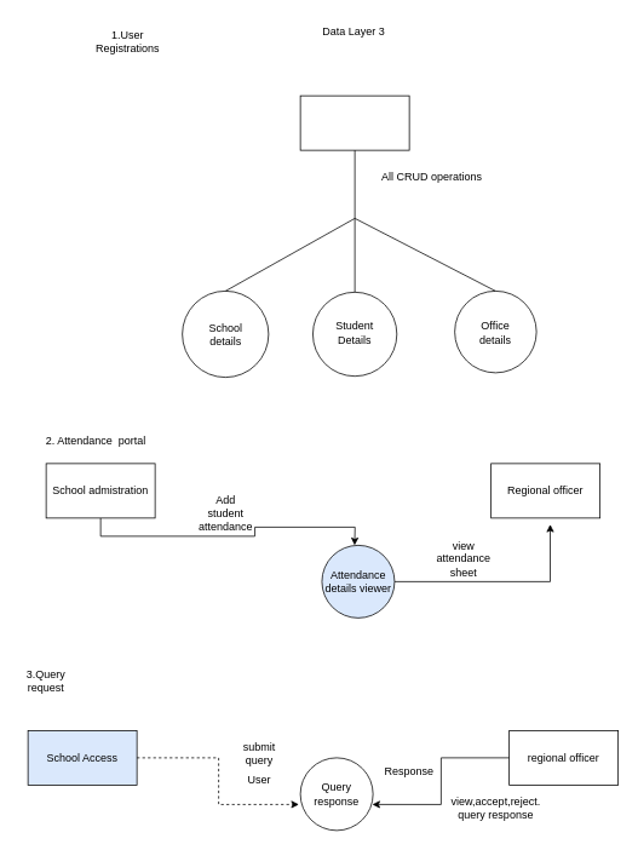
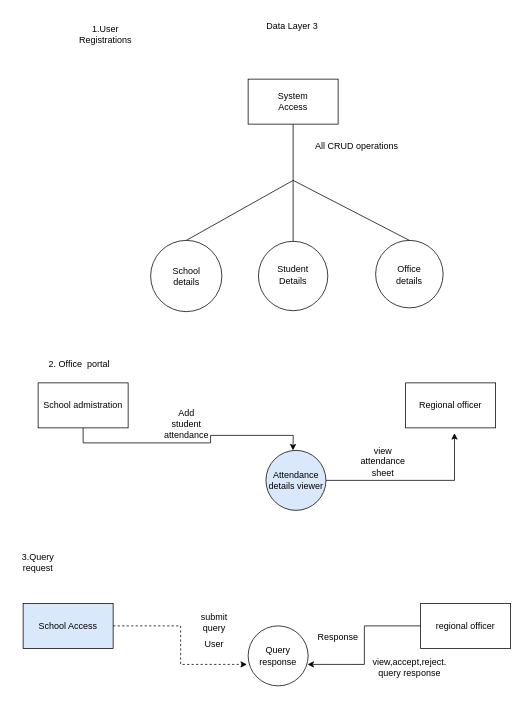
  <mxCell id="0" />
  <mxCell id="1" parent="0" />
  <mxCell id="2" value="Data Layer 3" style="text;html=1;align=center;verticalAlign=middle;whiteSpace=wrap;rounded=0;" vertex="1" parent="1"><mxGeometry x="343.75" y="20" width="90" height="30" as="geometry" /></mxCell>
  <mxCell id="3" value="" style="rounded=0;whiteSpace=wrap;html=1;" vertex="1" parent="1"><mxGeometry x="330" y="105" width="120" height="60" as="geometry" /></mxCell>
+ <mxCell id="4" value="System Access" style="text;html=1;align=center;verticalAlign=middle;whiteSpace=wrap;rounded=0;" vertex="1" parent="1"><mxGeometry x="360" y="120" width="60" height="30" as="geometry" /></mxCell>
  <mxCell id="5" value="" style="ellipse;whiteSpace=wrap;html=1;aspect=fixed;" vertex="1" parent="1"><mxGeometry x="500" y="320" width="90" height="90" as="geometry" /></mxCell>
  <mxCell id="6" value="Office details" style="text;html=1;align=center;verticalAlign=middle;whiteSpace=wrap;rounded=0;" vertex="1" parent="1"><mxGeometry x="515" y="351.25" width="60" height="30" as="geometry" /></mxCell>
  <mxCell id="7" value="" style="ellipse;whiteSpace=wrap;html=1;aspect=fixed;" vertex="1" parent="1"><mxGeometry x="200" y="320" width="95" height="95" as="geometry" /></mxCell>
  <mxCell id="8" value="School details" style="text;html=1;align=center;verticalAlign=middle;whiteSpace=wrap;rounded=0;" vertex="1" parent="1"><mxGeometry x="217.5" y="352.5" width="60" height="30" as="geometry" /></mxCell>
  <mxCell id="9" value="" style="ellipse;whiteSpace=wrap;html=1;aspect=fixed;" vertex="1" parent="1"><mxGeometry x="343.75" y="321.25" width="92.5" height="92.5" as="geometry" /></mxCell>
  <mxCell id="10" value="Student Details" style="text;html=1;align=center;verticalAlign=middle;whiteSpace=wrap;rounded=0;" vertex="1" parent="1"><mxGeometry x="360" y="351.25" width="60" height="30" as="geometry" /></mxCell>
  <mxCell id="11" value="" style="endArrow=none;html=1;rounded=0;entryX=0.5;entryY=1;entryDx=0;entryDy=0;" edge="1" parent="1" target="3"><mxGeometry width="50" height="50" relative="1" as="geometry"><mxPoint x="390" y="240" as="sourcePoint" /><mxPoint x="400" y="220" as="targetPoint" /></mxGeometry></mxCell>
  <mxCell id="12" value="" style="endArrow=none;html=1;rounded=0;exitX=0.5;exitY=0;exitDx=0;exitDy=0;" edge="1" parent="1" source="7"><mxGeometry width="50" height="50" relative="1" as="geometry"><mxPoint x="350" y="270" as="sourcePoint" /><mxPoint x="390" y="240" as="targetPoint" /></mxGeometry></mxCell>
  <mxCell id="13" value="" style="endArrow=none;html=1;rounded=0;exitX=0.5;exitY=0;exitDx=0;exitDy=0;" edge="1" parent="1" source="9"><mxGeometry width="50" height="50" relative="1" as="geometry"><mxPoint x="350" y="270" as="sourcePoint" /><mxPoint x="390" y="240" as="targetPoint" /></mxGeometry></mxCell>
  <mxCell id="14" value="" style="endArrow=none;html=1;rounded=0;exitX=0.5;exitY=0;exitDx=0;exitDy=0;" edge="1" parent="1" source="5"><mxGeometry width="50" height="50" relative="1" as="geometry"><mxPoint x="350" y="270" as="sourcePoint" /><mxPoint x="390" y="240" as="targetPoint" /></mxGeometry></mxCell>
  <mxCell id="15" value="All CRUD operations" style="text;html=1;align=center;verticalAlign=middle;whiteSpace=wrap;rounded=0;" vertex="1" parent="1"><mxGeometry x="400" y="180" width="150" height="30" as="geometry" /></mxCell>
  <mxCell id="16" style="edgeStyle=orthogonalEdgeStyle;rounded=0;orthogonalLoop=1;jettySize=auto;html=1;exitX=0.5;exitY=1;exitDx=0;exitDy=0;" edge="1" parent="1" source="17"><mxGeometry relative="1" as="geometry"><mxPoint x="389.727" y="600" as="targetPoint" /></mxGeometry></mxCell>
  <mxCell id="17" value="School admistration" style="whiteSpace=wrap;html=1;" vertex="1" parent="1"><mxGeometry x="50" y="510" width="120" height="60" as="geometry" /></mxCell>
- <mxCell id="18" value="2. Attendance&amp;nbsp; portal" style="text;html=1;align=center;verticalAlign=middle;whiteSpace=wrap;rounded=0;" vertex="1" parent="1"><mxGeometry x="40" y="470" width="130" height="30" as="geometry" /></mxCell>
+ <mxCell id="18" value="2. Office&amp;nbsp; portal" style="text;html=1;align=center;verticalAlign=middle;whiteSpace=wrap;rounded=0;" vertex="1" parent="1"><mxGeometry x="40" y="470" width="130" height="30" as="geometry" /></mxCell>
  <mxCell id="19" value="3.Query request" style="text;html=1;align=center;verticalAlign=middle;whiteSpace=wrap;rounded=0;" vertex="1" parent="1"><mxGeometry x="20" y="734" width="60" height="30" as="geometry" /></mxCell>
  <mxCell id="20" value="School Access" style="rounded=0;whiteSpace=wrap;html=1;fillColor=#dae8fc;" vertex="1" parent="1"><mxGeometry x="30" y="804" width="120" height="60" as="geometry" /></mxCell>
  <mxCell id="21" value="Query response" style="ellipse;whiteSpace=wrap;html=1;aspect=fixed;" vertex="1" parent="1"><mxGeometry x="330" y="834" width="80" height="80" as="geometry" /></mxCell>
  <mxCell id="22" value="regional officer" style="rounded=0;whiteSpace=wrap;html=1;" vertex="1" parent="1"><mxGeometry x="560" y="804" width="120" height="60" as="geometry" /></mxCell>
  <mxCell id="23" style="edgeStyle=orthogonalEdgeStyle;rounded=0;orthogonalLoop=1;jettySize=auto;html=1;entryX=0.99;entryY=0.642;entryDx=0;entryDy=0;entryPerimeter=0;" edge="1" parent="1" source="22" target="21"><mxGeometry relative="1" as="geometry" /></mxCell>
  <mxCell id="24" style="edgeStyle=orthogonalEdgeStyle;rounded=0;orthogonalLoop=1;jettySize=auto;html=1;entryX=-0.02;entryY=0.642;entryDx=0;entryDy=0;entryPerimeter=0;dashed=1;" edge="1" parent="1" source="20" target="21"><mxGeometry relative="1" as="geometry" /></mxCell>
  <mxCell id="25" value="User" style="text;html=1;align=center;verticalAlign=middle;whiteSpace=wrap;rounded=0;" vertex="1" parent="1"><mxGeometry x="255" y="844" width="60" height="30" as="geometry" /></mxCell>
  <mxCell id="26" value="Response" style="text;html=1;align=center;verticalAlign=middle;whiteSpace=wrap;rounded=0;" vertex="1" parent="1"><mxGeometry x="420" y="834" width="60" height="30" as="geometry" /></mxCell>
  <mxCell id="27" value="submit query" style="text;html=1;align=center;verticalAlign=middle;whiteSpace=wrap;rounded=0;" vertex="1" parent="1"><mxGeometry x="255" y="814" width="60" height="30" as="geometry" /></mxCell>
  <mxCell id="28" value="view,accept,reject. query response" style="text;html=1;align=center;verticalAlign=middle;whiteSpace=wrap;rounded=0;" vertex="1" parent="1"><mxGeometry x="492.5" y="874" width="105" height="30" as="geometry" /></mxCell>
  <mxCell id="29" value="Attendance details viewer" style="ellipse;whiteSpace=wrap;html=1;aspect=fixed;fillColor=#dae8fc;" vertex="1" parent="1"><mxGeometry x="353.75" y="600" width="80" height="80" as="geometry" /></mxCell>
  <mxCell id="30" value="Add student attendance" style="text;html=1;align=center;verticalAlign=middle;whiteSpace=wrap;rounded=0;" vertex="1" parent="1"><mxGeometry x="217.5" y="550" width="60" height="30" as="geometry" /></mxCell>
  <mxCell id="31" value="1.User Registrations" style="text;html=1;align=center;verticalAlign=middle;whiteSpace=wrap;rounded=0;" vertex="1" parent="1"><mxGeometry x="90" y="30" width="100" height="30" as="geometry" /></mxCell>
  <mxCell id="32" value="Regional officer" style="rounded=0;whiteSpace=wrap;html=1;" vertex="1" parent="1"><mxGeometry x="540" y="510" width="120" height="60" as="geometry" /></mxCell>
  <mxCell id="33" style="edgeStyle=orthogonalEdgeStyle;rounded=0;orthogonalLoop=1;jettySize=auto;html=1;entryX=0.543;entryY=1.117;entryDx=0;entryDy=0;entryPerimeter=0;" edge="1" parent="1" source="29" target="32"><mxGeometry relative="1" as="geometry" /></mxCell>
  <mxCell id="34" value="view attendance sheet" style="text;html=1;align=center;verticalAlign=middle;whiteSpace=wrap;rounded=0;" vertex="1" parent="1"><mxGeometry x="480" y="600" width="60" height="30" as="geometry" /></mxCell>
